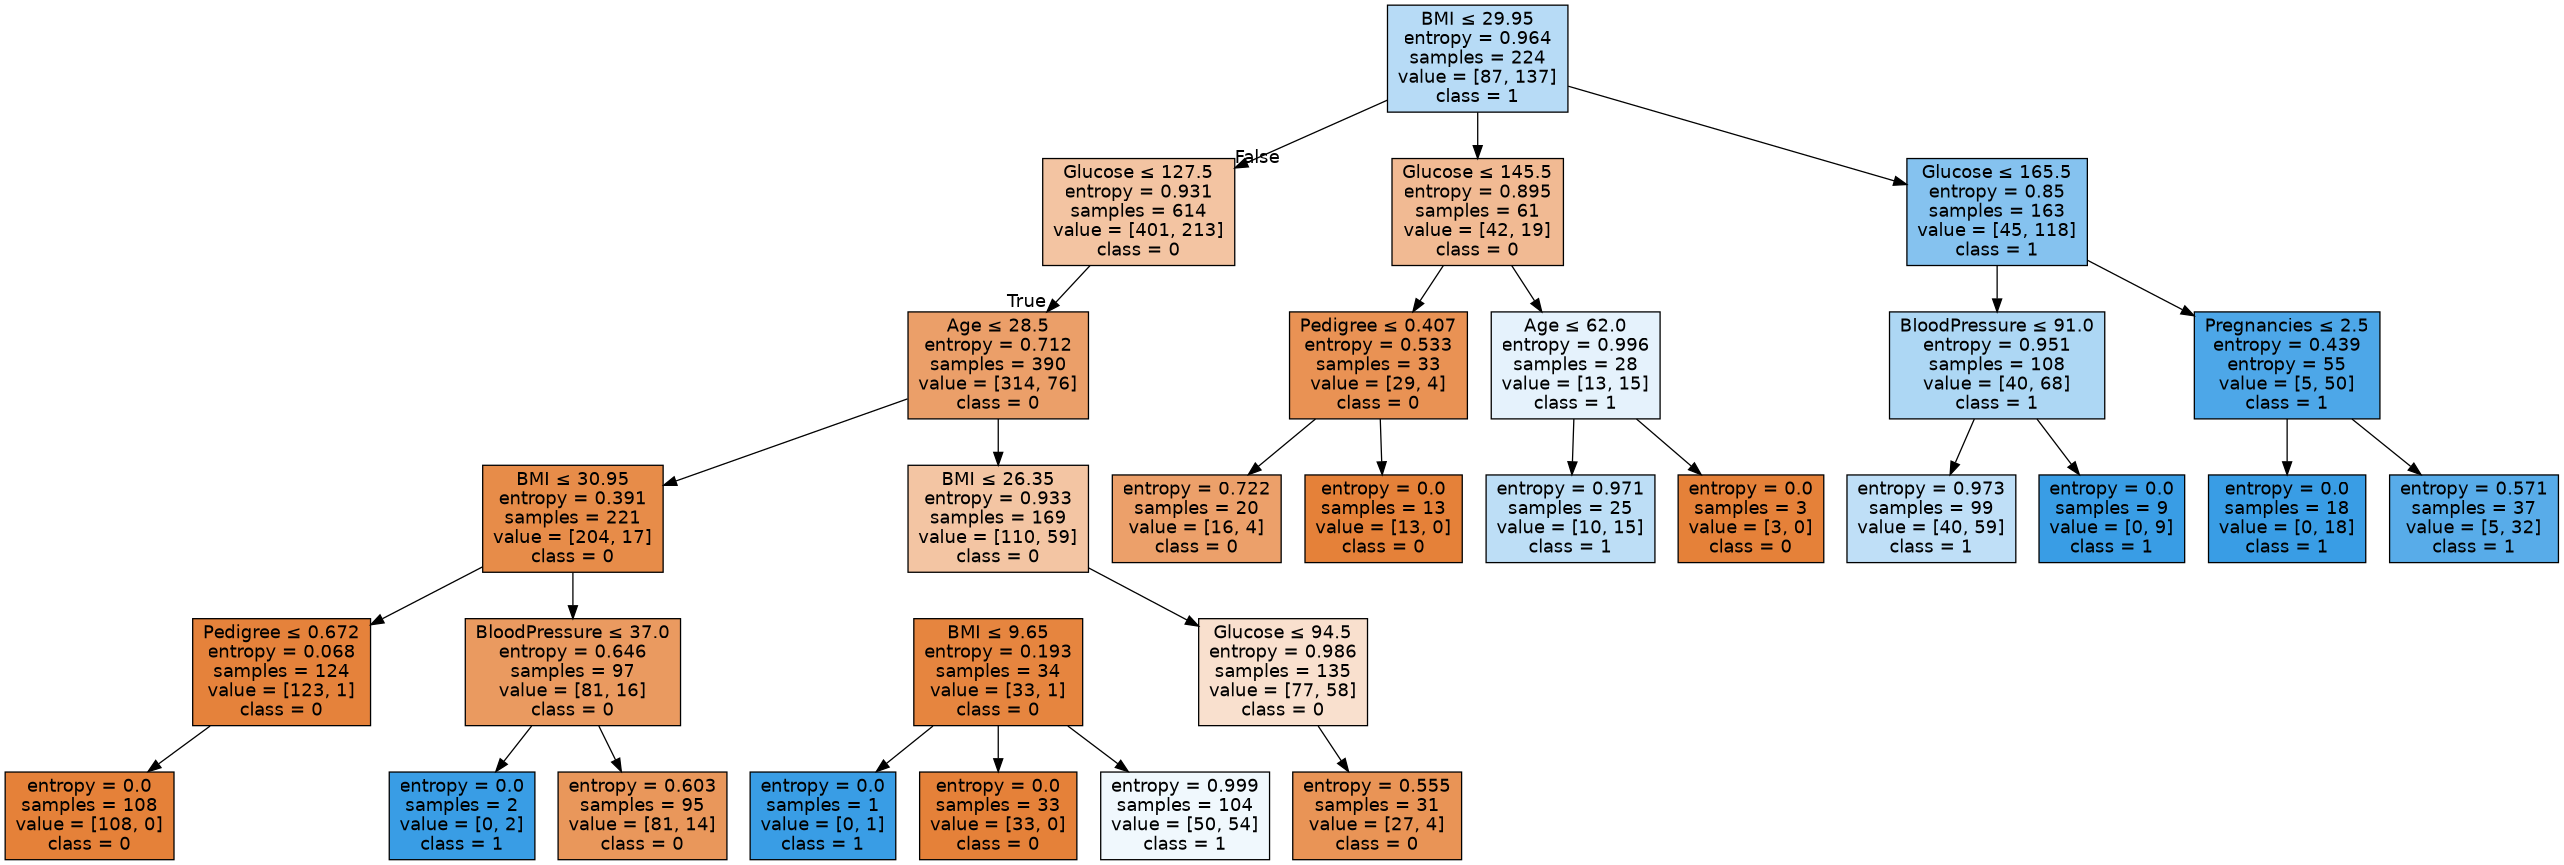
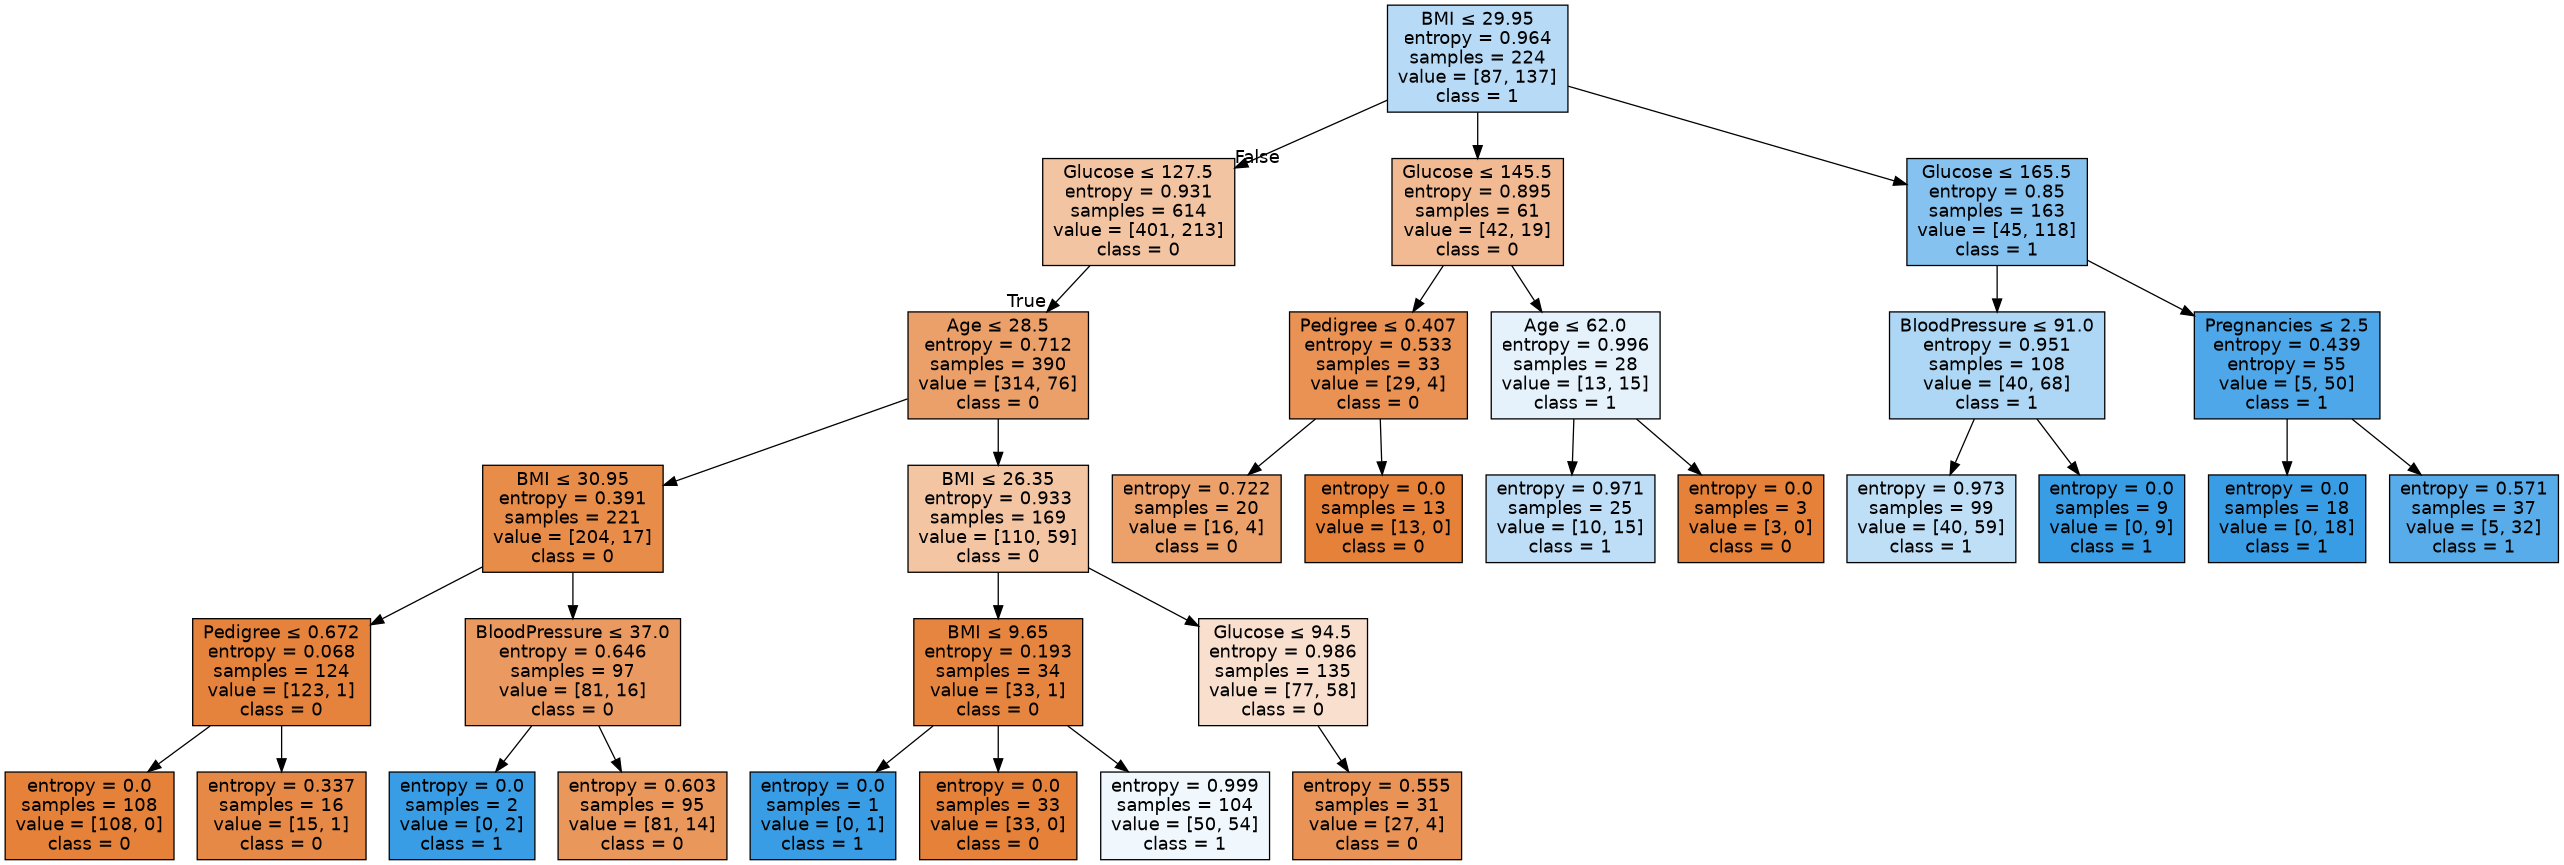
  digraph {
    node [color=black fillcolor="#e58139" fontname=helvetica shape=box style=filled]
    edge [fontname=helvetica]
    n1 [fillcolor="#f3c4a2" label=<Glucose &le; 127.5<br/>entropy = 0.931<br/>samples = 614<br/>value = [401, 213]<br/>class = 0>]
    n2 [fillcolor="#eb9f69" label=<Age &le; 28.5<br/>entropy = 0.712<br/>samples = 390<br/>value = [314, 76]<br/>class = 0>]
    n3 [fillcolor="#e78c49" label=<BMI &le; 30.95<br/>entropy = 0.391<br/>samples = 221<br/>value = [204, 17]<br/>class = 0>]
    n4 [fillcolor="#f3c5a3" label=<BMI &le; 26.35<br/>entropy = 0.933<br/>samples = 169<br/>value = [110, 59]<br/>class = 0>]
    n5 [fillcolor="#b7dbf6" label=<BMI &le; 29.95<br/>entropy = 0.964<br/>samples = 224<br/>value = [87, 137]<br/>class = 1>]
    n6 [fillcolor="#f1ba93" label=<Glucose &le; 145.5<br/>entropy = 0.895<br/>samples = 61<br/>value = [42, 19]<br/>class = 0>]
    n7 [fillcolor="#85c2ef" label=<Glucose &le; 165.5<br/>entropy = 0.85<br/>samples = 163<br/>value = [45, 118]<br/>class = 1>]
    n8 [fillcolor="#e5823b" label=<Pedigree &le; 0.672<br/>entropy = 0.068<br/>samples = 124<br/>value = [123, 1]<br/>class = 0>]
    n9 [fillcolor="#ea9a60" label=<BloodPressure &le; 37.0<br/>entropy = 0.646<br/>samples = 97<br/>value = [81, 16]<br/>class = 0>]
    n10 [fillcolor="#e6853f" label=<BMI &le; 9.65<br/>entropy = 0.193<br/>samples = 34<br/>value = [33, 1]<br/>class = 0>]
    n11 [fillcolor="#f9e0ce" label=<Glucose &le; 94.5<br/>entropy = 0.986<br/>samples = 135<br/>value = [77, 58]<br/>class = 0>]
    n12 [label=<entropy = 0.0<br/>samples = 108<br/>value = [108, 0]<br/>class = 0>]
+   n13 [fillcolor="#e78946" label=<entropy = 0.337<br/>samples = 16<br/>value = [15, 1]<br/>class = 0>]
    n14 [fillcolor="#399de5" label=<entropy = 0.0<br/>samples = 2<br/>value = [0, 2]<br/>class = 1>]
    n15 [fillcolor="#e9975b" label=<entropy = 0.603<br/>samples = 95<br/>value = [81, 14]<br/>class = 0>]
    n16 [fillcolor="#399de5" label=<entropy = 0.0<br/>samples = 1<br/>value = [0, 1]<br/>class = 1>]
    n17 [label=<entropy = 0.0<br/>samples = 33<br/>value = [33, 0]<br/>class = 0>]
    n18 [fillcolor="#f0f8fd" label=<entropy = 0.999<br/>samples = 104<br/>value = [50, 54]<br/>class = 1>]
    n19 [fillcolor="#e99456" label=<entropy = 0.555<br/>samples = 31<br/>value = [27, 4]<br/>class = 0>]
    n20 [fillcolor="#e99254" label=<Pedigree &le; 0.407<br/>entropy = 0.533<br/>samples = 33<br/>value = [29, 4]<br/>class = 0>]
    n21 [fillcolor="#e5f2fc" label=<Age &le; 62.0<br/>entropy = 0.996<br/>samples = 28<br/>value = [13, 15]<br/>class = 1>]
    n22 [fillcolor="#add7f4" label=<BloodPressure &le; 91.0<br/>entropy = 0.951<br/>samples = 108<br/>value = [40, 68]<br/>class = 1>]
    n23 [fillcolor="#4da7e8" label=<Pregnancies &le; 2.5<br/>entropy = 0.439<br/>entropy = 55<br/>value = [5, 50]<br/>class = 1>]
    n24 [fillcolor="#eca06a" label=<entropy = 0.722<br/>samples = 20<br/>value = [16, 4]<br/>class = 0>]
    n25 [label=<entropy = 0.0<br/>samples = 13<br/>value = [13, 0]<br/>class = 0>]
    n26 [fillcolor="#bddef6" label=<entropy = 0.971<br/>samples = 25<br/>value = [10, 15]<br/>class = 1>]
    n27 [label=<entropy = 0.0<br/>samples = 3<br/>value = [3, 0]<br/>class = 0>]
    n28 [fillcolor="#bfdff7" label=<entropy = 0.973<br/>samples = 99<br/>value = [40, 59]<br/>class = 1>]
    n29 [fillcolor="#399de5" label=<entropy = 0.0<br/>samples = 9<br/>value = [0, 9]<br/>class = 1>]
    n30 [fillcolor="#399de5" label=<entropy = 0.0<br/>samples = 18<br/>value = [0, 18]<br/>class = 1>]
    n31 [fillcolor="#58ace9" label=<entropy = 0.571<br/>samples = 37<br/>value = [5, 32]<br/>class = 1>]
    n1 -> n2 [headlabel=True labelangle=45 labeldistance=2.5]
    n2 -> n3
    n2 -> n4
    n3 -> n8
    n3 -> n9
+   n4 -> n10
    n4 -> n11
    n5 -> n1 [headlabel=False labelangle=-45 labeldistance=2.5]
    n5 -> n6
    n5 -> n7
    n6 -> n20
    n6 -> n21
    n7 -> n22
    n7 -> n23
    n8 -> n12
+   n8 -> n13
    n9 -> n14
    n9 -> n15
    n10 -> n16
    n10 -> n17
    n10 -> n18
    n11 -> n19
    n20 -> n24
    n20 -> n25
    n21 -> n26
    n21 -> n27
    n22 -> n28
    n22 -> n29
    n23 -> n30
    n23 -> n31
  }
